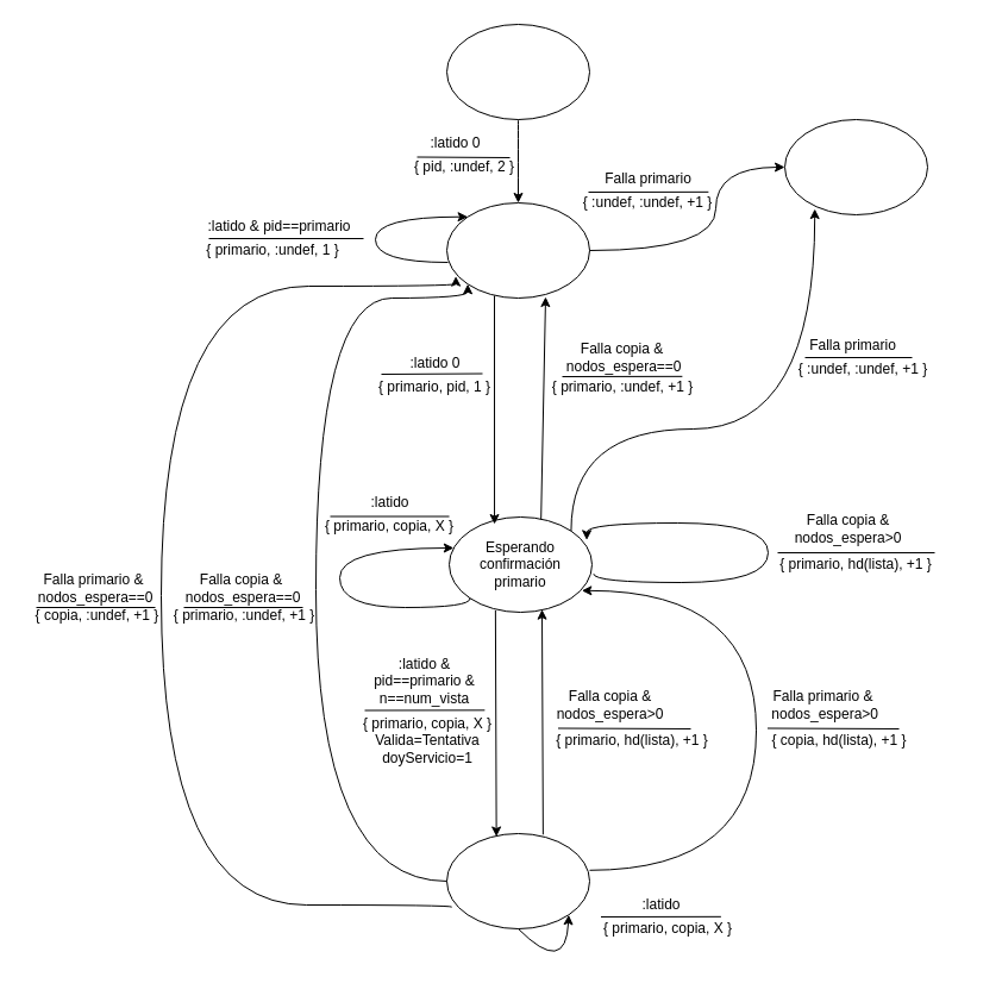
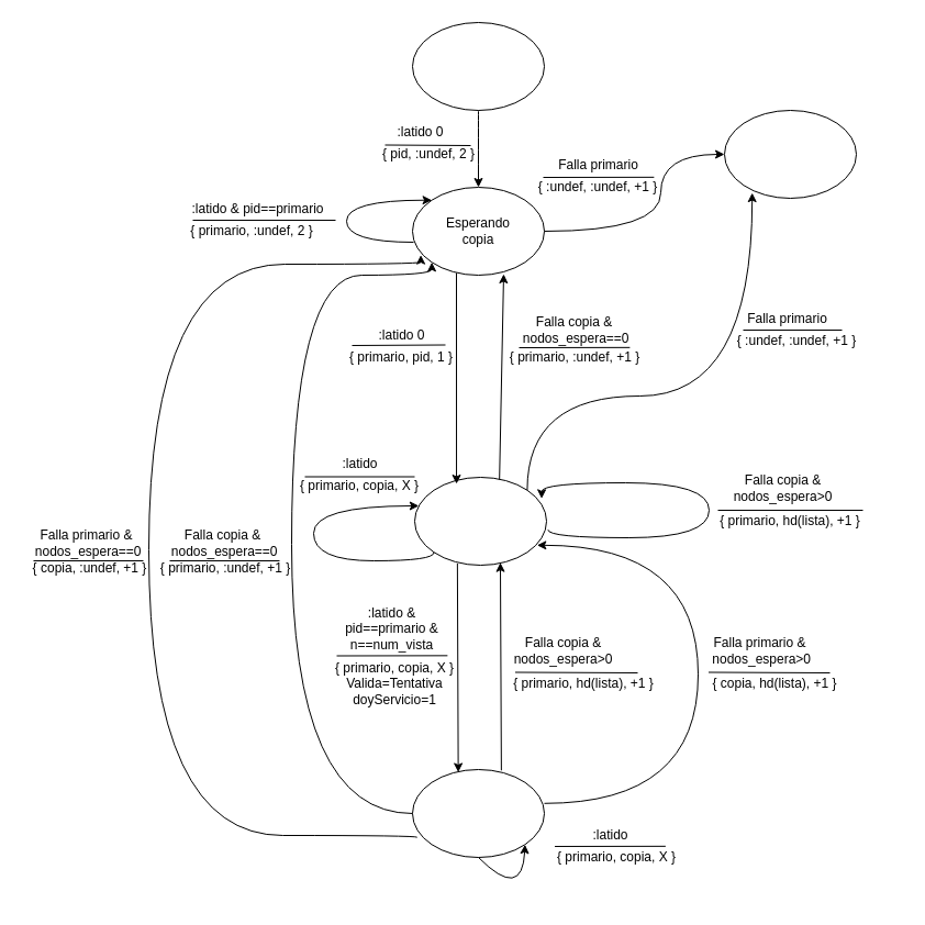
  <mxCell id="0" />
  <mxCell id="1" parent="0" />
  <mxCell id="2" value="" style="ellipse;whiteSpace=wrap;html=1;" vertex="1" parent="1"><mxGeometry x="375" y="20" width="120" height="80" as="geometry" /></mxCell>
  <mxCell id="3" value="" style="ellipse;whiteSpace=wrap;html=1;" vertex="1" parent="1"><mxGeometry x="375" y="170" width="120" height="80" as="geometry" /></mxCell>
  <mxCell id="4" value="" style="ellipse;whiteSpace=wrap;html=1;" vertex="1" parent="1"><mxGeometry x="659" y="100" width="120" height="80" as="geometry" /></mxCell>
  <mxCell id="5" value="" style="ellipse;whiteSpace=wrap;html=1;" vertex="1" parent="1"><mxGeometry x="377" y="434" width="120" height="80" as="geometry" /></mxCell>
  <mxCell id="6" value="" style="ellipse;whiteSpace=wrap;html=1;" vertex="1" parent="1"><mxGeometry x="375" y="700" width="120" height="80" as="geometry" /></mxCell>
- <mxCell id="8" value="Esperando confirmación primario" style="text;html=1;strokeColor=none;fillColor=none;align=center;verticalAlign=middle;whiteSpace=wrap;rounded=0;" vertex="1" parent="1"><mxGeometry x="397" y="464" width="80" height="20" as="geometry" /></mxCell>
+ <mxCell id="7" value="Esperando copia" style="text;html=1;strokeColor=none;fillColor=none;align=center;verticalAlign=middle;whiteSpace=wrap;rounded=0;" vertex="1" parent="1"><mxGeometry x="400" y="200" width="70" height="20" as="geometry" /></mxCell>
  <mxCell id="9" value="" style="endArrow=classic;html=1;edgeStyle=orthogonalEdgeStyle;curved=1;entryX=0.5;entryY=0;entryDx=0;entryDy=0;exitX=0.5;exitY=1;exitDx=0;exitDy=0;" edge="1" parent="1" source="2" target="3"><mxGeometry width="50" height="50" relative="1" as="geometry"><mxPoint x="525" y="170" as="sourcePoint" /><mxPoint x="575" y="120" as="targetPoint" /><Array as="points" /></mxGeometry></mxCell>
  <mxCell id="10" value=":latido 0" style="text;html=1;strokeColor=none;fillColor=none;align=center;verticalAlign=middle;whiteSpace=wrap;rounded=0;" vertex="1" parent="1"><mxGeometry x="350" y="110" width="65" height="20" as="geometry" /></mxCell>
  <mxCell id="11" value="" style="endArrow=none;html=1;" edge="1" parent="1"><mxGeometry width="50" height="50" relative="1" as="geometry"><mxPoint x="350" y="131.5" as="sourcePoint" /><mxPoint x="428" y="132" as="targetPoint" /></mxGeometry></mxCell>
  <mxCell id="12" value="{ pid, :undef, 2 }" style="text;html=1;strokeColor=none;fillColor=none;align=center;verticalAlign=middle;whiteSpace=wrap;rounded=0;" vertex="1" parent="1"><mxGeometry x="315.5" y="130" width="148" height="20" as="geometry" /></mxCell>
  <mxCell id="13" value="" style="endArrow=classic;html=1;entryX=0.317;entryY=0.075;entryDx=0;entryDy=0;entryPerimeter=0;" edge="1" parent="1" target="5"><mxGeometry width="50" height="50" relative="1" as="geometry"><mxPoint x="415" y="248" as="sourcePoint" /><mxPoint x="525" y="340" as="targetPoint" /></mxGeometry></mxCell>
  <mxCell id="14" value="" style="endArrow=classic;html=1;entryX=0.347;entryY=0.031;entryDx=0;entryDy=0;exitX=0.324;exitY=0.981;exitDx=0;exitDy=0;entryPerimeter=0;exitPerimeter=0;" edge="1" parent="1" source="5" target="6"><mxGeometry width="50" height="50" relative="1" as="geometry"><mxPoint x="545" y="620" as="sourcePoint" /><mxPoint x="595" y="570" as="targetPoint" /></mxGeometry></mxCell>
  <mxCell id="15" value="" style="endArrow=classic;html=1;exitX=0.674;exitY=0.01;exitDx=0;exitDy=0;entryX=0.65;entryY=0.971;entryDx=0;entryDy=0;entryPerimeter=0;exitPerimeter=0;" edge="1" parent="1" source="6" target="5"><mxGeometry width="50" height="50" relative="1" as="geometry"><mxPoint x="575" y="765" as="sourcePoint" /><mxPoint x="625" y="715" as="targetPoint" /></mxGeometry></mxCell>
  <mxCell id="16" value="" style="endArrow=classic;html=1;exitX=0.643;exitY=0.023;exitDx=0;exitDy=0;exitPerimeter=0;" edge="1" parent="1" source="5"><mxGeometry width="50" height="50" relative="1" as="geometry"><mxPoint x="465" y="484" as="sourcePoint" /><mxPoint x="458" y="249" as="targetPoint" /></mxGeometry></mxCell>
  <mxCell id="17" value=":latido 0" style="text;html=1;strokeColor=none;fillColor=none;align=center;verticalAlign=middle;whiteSpace=wrap;rounded=0;rotation=0;" vertex="1" parent="1"><mxGeometry x="332.5" y="294.5" width="65" height="20" as="geometry" /></mxCell>
  <mxCell id="18" value="{ primario, pid, 1 }" style="text;html=1;strokeColor=none;fillColor=none;align=center;verticalAlign=middle;whiteSpace=wrap;rounded=0;rotation=0;" vertex="1" parent="1"><mxGeometry x="312" y="314.5" width="106" height="20" as="geometry" /></mxCell>
  <mxCell id="19" value="" style="endArrow=classic;html=1;edgeStyle=orthogonalEdgeStyle;curved=1;entryX=0;entryY=0;entryDx=0;entryDy=0;" edge="1" parent="1" target="3"><mxGeometry width="50" height="50" relative="1" as="geometry"><mxPoint x="376" y="220" as="sourcePoint" /><mxPoint x="265" y="170" as="targetPoint" /><Array as="points"><mxPoint x="376" y="220" /><mxPoint x="315" y="220" /><mxPoint x="315" y="182" /></Array></mxGeometry></mxCell>
  <mxCell id="20" value=":latido &amp;amp; pid==primario" style="text;html=1;strokeColor=none;fillColor=none;align=center;verticalAlign=middle;whiteSpace=wrap;rounded=0;" vertex="1" parent="1"><mxGeometry x="166" y="180" width="137" height="20" as="geometry" /></mxCell>
- <mxCell id="21" value="{ primario, :undef, 1 }" style="text;html=1;strokeColor=none;fillColor=none;align=center;verticalAlign=middle;whiteSpace=wrap;rounded=0;" vertex="1" parent="1"><mxGeometry x="155" y="200" width="148" height="20" as="geometry" /></mxCell>
+ <mxCell id="21" value="{ primario, :undef, 2 }" style="text;html=1;strokeColor=none;fillColor=none;align=center;verticalAlign=middle;whiteSpace=wrap;rounded=0;" vertex="1" parent="1"><mxGeometry x="155" y="200" width="148" height="20" as="geometry" /></mxCell>
  <mxCell id="22" value="" style="endArrow=none;html=1;" edge="1" parent="1"><mxGeometry width="50" height="50" relative="1" as="geometry"><mxPoint x="175" y="200" as="sourcePoint" /><mxPoint x="305" y="200" as="targetPoint" /></mxGeometry></mxCell>
  <mxCell id="23" value="Falla primario" style="text;html=1;strokeColor=none;fillColor=none;align=center;verticalAlign=middle;whiteSpace=wrap;rounded=0;direction=west;rotation=0;" vertex="1" parent="1"><mxGeometry x="475.5" y="140" width="137" height="20" as="geometry" /></mxCell>
  <mxCell id="24" value="{ :undef, :undef, +1 }" style="text;html=1;strokeColor=none;fillColor=none;align=center;verticalAlign=middle;whiteSpace=wrap;rounded=0;direction=west;rotation=0;" vertex="1" parent="1"><mxGeometry x="470" y="160" width="148" height="20" as="geometry" /></mxCell>
  <mxCell id="25" value="Falla primario" style="text;html=1;strokeColor=none;fillColor=none;align=center;verticalAlign=middle;whiteSpace=wrap;rounded=0;direction=west;rotation=0;" vertex="1" parent="1"><mxGeometry x="647.5" y="280" width="137" height="20" as="geometry" /></mxCell>
  <mxCell id="26" value="{ :undef, :undef, +1 }" style="text;html=1;strokeColor=none;fillColor=none;align=center;verticalAlign=middle;whiteSpace=wrap;rounded=0;direction=west;rotation=0;" vertex="1" parent="1"><mxGeometry x="651" y="300" width="148" height="20" as="geometry" /></mxCell>
  <mxCell id="27" value="" style="endArrow=none;html=1;" edge="1" parent="1"><mxGeometry width="50" height="50" relative="1" as="geometry"><mxPoint x="676" y="300" as="sourcePoint" /><mxPoint x="766" y="300" as="targetPoint" /></mxGeometry></mxCell>
  <mxCell id="28" value="Falla copia &amp;amp;&lt;br&gt;&amp;nbsp;nodos_espera==0" style="text;html=1;strokeColor=none;fillColor=none;align=center;verticalAlign=middle;whiteSpace=wrap;rounded=0;rotation=0;" vertex="1" parent="1"><mxGeometry x="415" y="290" width="215" height="20" as="geometry" /></mxCell>
  <mxCell id="29" value="{ primario, :undef, +1 }" style="text;html=1;strokeColor=none;fillColor=none;align=center;verticalAlign=middle;whiteSpace=wrap;rounded=0;rotation=0;" vertex="1" parent="1"><mxGeometry x="445" y="314.5" width="156" height="20" as="geometry" /></mxCell>
  <mxCell id="30" value="Falla copia &amp;amp; &lt;br&gt;nodos_espera&amp;gt;0" style="text;html=1;strokeColor=none;fillColor=none;align=center;verticalAlign=middle;whiteSpace=wrap;rounded=0;rotation=0;" vertex="1" parent="1"><mxGeometry x="605" y="434" width="215" height="20" as="geometry" /></mxCell>
  <mxCell id="31" value="{ primario, hd(lista), +1 }" style="text;html=1;strokeColor=none;fillColor=none;align=center;verticalAlign=middle;whiteSpace=wrap;rounded=0;direction=west;rotation=0;" vertex="1" parent="1"><mxGeometry x="645" y="464" width="148" height="20" as="geometry" /></mxCell>
  <mxCell id="32" value="" style="endArrow=none;html=1;" edge="1" parent="1"><mxGeometry width="50" height="50" relative="1" as="geometry"><mxPoint x="653" y="464" as="sourcePoint" /><mxPoint x="785" y="464" as="targetPoint" /></mxGeometry></mxCell>
  <mxCell id="33" value="" style="endArrow=classic;html=1;edgeStyle=orthogonalEdgeStyle;curved=1;exitX=1;exitY=0.385;exitDx=0;exitDy=0;exitPerimeter=0;entryX=0.928;entryY=0.773;entryDx=0;entryDy=0;entryPerimeter=0;" edge="1" parent="1" source="6" target="5"><mxGeometry width="50" height="50" relative="1" as="geometry"><mxPoint x="515" y="729" as="sourcePoint" /><mxPoint x="515" y="500" as="targetPoint" /><Array as="points"><mxPoint x="635" y="731" /><mxPoint x="635" y="496" /></Array></mxGeometry></mxCell>
  <mxCell id="34" value="" style="endArrow=classic;html=1;edgeStyle=orthogonalEdgeStyle;curved=1;exitX=0;exitY=1;exitDx=0;exitDy=0;" edge="1" parent="1" source="5" target="5"><mxGeometry width="50" height="50" relative="1" as="geometry"><mxPoint x="375" y="510" as="sourcePoint" /><mxPoint x="335" y="460" as="targetPoint" /><Array as="points"><mxPoint x="394" y="510" /><mxPoint x="285" y="510" /><mxPoint x="285" y="460" /></Array></mxGeometry></mxCell>
  <mxCell id="35" value="" style="endArrow=classic;html=1;edgeStyle=orthogonalEdgeStyle;curved=1;exitX=1.011;exitY=0.596;exitDx=0;exitDy=0;exitPerimeter=0;entryX=0.963;entryY=0.242;entryDx=0;entryDy=0;entryPerimeter=0;" edge="1" parent="1" source="5" target="5"><mxGeometry width="50" height="50" relative="1" as="geometry"><mxPoint x="620" y="489" as="sourcePoint" /><mxPoint x="545" y="439" as="targetPoint" /><Array as="points"><mxPoint x="498" y="489" /><mxPoint x="645" y="489" /><mxPoint x="645" y="439" /><mxPoint x="493" y="439" /></Array></mxGeometry></mxCell>
  <mxCell id="36" value="" style="endArrow=classic;html=1;edgeStyle=orthogonalEdgeStyle;curved=1;entryX=0.21;entryY=0.938;entryDx=0;entryDy=0;entryPerimeter=0;exitX=1;exitY=0;exitDx=0;exitDy=0;" edge="1" parent="1" source="5" target="4"><mxGeometry width="50" height="50" relative="1" as="geometry"><mxPoint x="485" y="420" as="sourcePoint" /><mxPoint x="665" y="220" as="targetPoint" /><Array as="points"><mxPoint x="479" y="360" /><mxPoint x="684" y="360" /></Array></mxGeometry></mxCell>
  <mxCell id="37" value="" style="endArrow=classic;html=1;edgeStyle=orthogonalEdgeStyle;curved=1;entryX=0;entryY=1;entryDx=0;entryDy=0;exitX=0;exitY=0.5;exitDx=0;exitDy=0;" edge="1" parent="1" source="6" target="3"><mxGeometry width="50" height="50" relative="1" as="geometry"><mxPoint x="345" y="740" as="sourcePoint" /><mxPoint x="385" y="260" as="targetPoint" /><Array as="points"><mxPoint x="265" y="740" /><mxPoint x="265" y="250" /><mxPoint x="393" y="250" /></Array></mxGeometry></mxCell>
  <mxCell id="38" value="" style="endArrow=classic;html=1;edgeStyle=orthogonalEdgeStyle;curved=1;entryX=0.063;entryY=0.771;entryDx=0;entryDy=0;entryPerimeter=0;exitX=0.035;exitY=0.771;exitDx=0;exitDy=0;exitPerimeter=0;" edge="1" parent="1" source="6" target="3"><mxGeometry width="50" height="50" relative="1" as="geometry"><mxPoint x="215" y="760" as="sourcePoint" /><mxPoint x="355" y="240" as="targetPoint" /><Array as="points"><mxPoint x="379" y="760" /><mxPoint x="135" y="760" /><mxPoint x="135" y="240" /><mxPoint x="383" y="240" /></Array></mxGeometry></mxCell>
  <mxCell id="39" value="Falla copia &amp;amp; &lt;br&gt;nodos_espera&amp;gt;0" style="text;html=1;strokeColor=none;fillColor=none;align=center;verticalAlign=middle;whiteSpace=wrap;rounded=0;rotation=0;" vertex="1" parent="1"><mxGeometry x="405" y="582" width="215" height="20" as="geometry" /></mxCell>
  <mxCell id="40" value="{ primario, hd(lista), +1 }" style="text;html=1;strokeColor=none;fillColor=none;align=center;verticalAlign=middle;whiteSpace=wrap;rounded=0;direction=west;rotation=0;" vertex="1" parent="1"><mxGeometry x="457" y="612" width="148" height="20" as="geometry" /></mxCell>
  <mxCell id="41" value="" style="endArrow=none;html=1;" edge="1" parent="1"><mxGeometry width="50" height="50" relative="1" as="geometry"><mxPoint x="468.5" y="611.5" as="sourcePoint" /><mxPoint x="580" y="612" as="targetPoint" /></mxGeometry></mxCell>
  <mxCell id="42" value="Falla primario &amp;amp;&lt;br&gt;&amp;nbsp;nodos_espera&amp;gt;0" style="text;html=1;strokeColor=none;fillColor=none;align=center;verticalAlign=middle;whiteSpace=wrap;rounded=0;rotation=0;" vertex="1" parent="1"><mxGeometry x="584" y="582" width="215" height="20" as="geometry" /></mxCell>
  <mxCell id="43" value="{ copia, hd(lista), +1 }" style="text;html=1;strokeColor=none;fillColor=none;align=center;verticalAlign=middle;whiteSpace=wrap;rounded=0;direction=west;rotation=0;" vertex="1" parent="1"><mxGeometry x="631" y="612" width="148" height="20" as="geometry" /></mxCell>
  <mxCell id="44" value="" style="endArrow=none;html=1;" edge="1" parent="1"><mxGeometry width="50" height="50" relative="1" as="geometry"><mxPoint x="644.5" y="611.5" as="sourcePoint" /><mxPoint x="755" y="612" as="targetPoint" /></mxGeometry></mxCell>
  <mxCell id="45" value="Falla copia &amp;amp;&lt;br&gt;&amp;nbsp;nodos_espera==0" style="text;html=1;strokeColor=none;fillColor=none;align=center;verticalAlign=middle;whiteSpace=wrap;rounded=0;rotation=0;" vertex="1" parent="1"><mxGeometry x="95" y="484" width="215" height="20" as="geometry" /></mxCell>
  <mxCell id="46" value="{ primario, :undef, +1 }" style="text;html=1;strokeColor=none;fillColor=none;align=center;verticalAlign=middle;whiteSpace=wrap;rounded=0;rotation=0;" vertex="1" parent="1"><mxGeometry x="127" y="507" width="156" height="20" as="geometry" /></mxCell>
  <mxCell id="47" value="Falla primario &amp;amp;&lt;br&gt;&amp;nbsp;nodos_espera==0" style="text;html=1;strokeColor=none;fillColor=none;align=center;verticalAlign=middle;whiteSpace=wrap;rounded=0;rotation=0;" vertex="1" parent="1"><mxGeometry x="20.5" y="484" width="115" height="20" as="geometry" /></mxCell>
  <mxCell id="48" value="{ copia, :undef, +1 }" style="text;html=1;strokeColor=none;fillColor=none;align=center;verticalAlign=middle;whiteSpace=wrap;rounded=0;rotation=0;" vertex="1" parent="1"><mxGeometry x="25.5" y="507" width="111" height="20" as="geometry" /></mxCell>
  <mxCell id="49" value=":latido &amp;amp; pid==primario &amp;amp; n==num_vista" style="text;html=1;strokeColor=none;fillColor=none;align=center;verticalAlign=middle;whiteSpace=wrap;rounded=0;rotation=0;" vertex="1" parent="1"><mxGeometry x="313" y="562" width="87" height="20" as="geometry" /></mxCell>
  <mxCell id="50" value="{ primario, copia, X } Valida=Tentativa doyServicio=1" style="text;html=1;strokeColor=none;fillColor=none;align=center;verticalAlign=middle;whiteSpace=wrap;rounded=0;rotation=0;" vertex="1" parent="1"><mxGeometry x="281" y="612" width="156" height="20" as="geometry" /></mxCell>
  <mxCell id="51" value=":latido" style="text;html=1;strokeColor=none;fillColor=none;align=center;verticalAlign=middle;whiteSpace=wrap;rounded=0;rotation=0;" vertex="1" parent="1"><mxGeometry x="283.5" y="412" width="87" height="20" as="geometry" /></mxCell>
  <mxCell id="52" value="{ primario, copia, X }" style="text;html=1;strokeColor=none;fillColor=none;align=center;verticalAlign=middle;whiteSpace=wrap;rounded=0;rotation=0;" vertex="1" parent="1"><mxGeometry x="249" y="432" width="156" height="20" as="geometry" /></mxCell>
  <mxCell id="53" value=":latido" style="text;html=1;strokeColor=none;fillColor=none;align=center;verticalAlign=middle;whiteSpace=wrap;rounded=0;rotation=0;" vertex="1" parent="1"><mxGeometry x="511.5" y="750" width="87" height="20" as="geometry" /></mxCell>
  <mxCell id="54" value="{ primario, copia, X }" style="text;html=1;strokeColor=none;fillColor=none;align=center;verticalAlign=middle;whiteSpace=wrap;rounded=0;rotation=0;" vertex="1" parent="1"><mxGeometry x="502" y="770" width="118" height="20" as="geometry" /></mxCell>
  <mxCell id="55" value="" style="endArrow=classic;html=1;edgeStyle=orthogonalEdgeStyle;curved=1;entryX=0;entryY=0.5;entryDx=0;entryDy=0;exitX=1;exitY=0.5;exitDx=0;exitDy=0;" edge="1" parent="1" source="3" target="4"><mxGeometry width="50" height="50" relative="1" as="geometry"><mxPoint x="501" y="210" as="sourcePoint" /><mxPoint x="601" y="140" as="targetPoint" /><Array as="points"><mxPoint x="601" y="210" /><mxPoint x="601" y="140" /></Array></mxGeometry></mxCell>
  <mxCell id="56" value="" style="endArrow=none;html=1;" edge="1" parent="1"><mxGeometry width="50" height="50" relative="1" as="geometry"><mxPoint x="30" y="510" as="sourcePoint" /><mxPoint x="130" y="510" as="targetPoint" /></mxGeometry></mxCell>
  <mxCell id="57" value="" style="endArrow=none;html=1;" edge="1" parent="1"><mxGeometry width="50" height="50" relative="1" as="geometry"><mxPoint x="154" y="510" as="sourcePoint" /><mxPoint x="254" y="510" as="targetPoint" /></mxGeometry></mxCell>
  <mxCell id="58" value="" style="endArrow=none;html=1;" edge="1" parent="1"><mxGeometry width="50" height="50" relative="1" as="geometry"><mxPoint x="277" y="433.5" as="sourcePoint" /><mxPoint x="377" y="433.5" as="targetPoint" /></mxGeometry></mxCell>
  <mxCell id="59" value="" style="endArrow=none;html=1;" edge="1" parent="1"><mxGeometry width="50" height="50" relative="1" as="geometry"><mxPoint x="320" y="314" as="sourcePoint" /><mxPoint x="405" y="313.5" as="targetPoint" /></mxGeometry></mxCell>
  <mxCell id="60" value="" style="endArrow=none;html=1;entryX=0.807;entryY=0.067;entryDx=0;entryDy=0;entryPerimeter=0;" edge="1" parent="1"><mxGeometry width="50" height="50" relative="1" as="geometry"><mxPoint x="472" y="316" as="sourcePoint" /><mxPoint x="572.892" y="315.84" as="targetPoint" /></mxGeometry></mxCell>
  <mxCell id="61" value="" style="endArrow=none;html=1;entryX=0.807;entryY=0.067;entryDx=0;entryDy=0;entryPerimeter=0;" edge="1" parent="1"><mxGeometry width="50" height="50" relative="1" as="geometry"><mxPoint x="494" y="161" as="sourcePoint" /><mxPoint x="594.892" y="160.84" as="targetPoint" /></mxGeometry></mxCell>
  <mxCell id="62" value="" style="endArrow=none;html=1;entryX=0.807;entryY=0.067;entryDx=0;entryDy=0;entryPerimeter=0;" edge="1" parent="1"><mxGeometry width="50" height="50" relative="1" as="geometry"><mxPoint x="306" y="596.5" as="sourcePoint" /><mxPoint x="406.892" y="596.34" as="targetPoint" /></mxGeometry></mxCell>
  <mxCell id="63" value="" style="endArrow=none;html=1;entryX=0.807;entryY=0.067;entryDx=0;entryDy=0;entryPerimeter=0;" edge="1" parent="1"><mxGeometry width="50" height="50" relative="1" as="geometry"><mxPoint x="504.5" y="770" as="sourcePoint" /><mxPoint x="605.392" y="769.84" as="targetPoint" /></mxGeometry></mxCell>
  <mxCell id="64" value="" style="endArrow=classic;html=1;edgeStyle=orthogonalEdgeStyle;curved=1;entryX=1;entryY=1;entryDx=0;entryDy=0;exitX=0.5;exitY=1;exitDx=0;exitDy=0;" edge="1" parent="1" source="6" target="6"><mxGeometry width="50" height="50" relative="1" as="geometry"><mxPoint x="435" y="840" as="sourcePoint" /><mxPoint x="485" y="800" as="targetPoint" /><Array as="points"><mxPoint x="475" y="820" /></Array></mxGeometry></mxCell>
